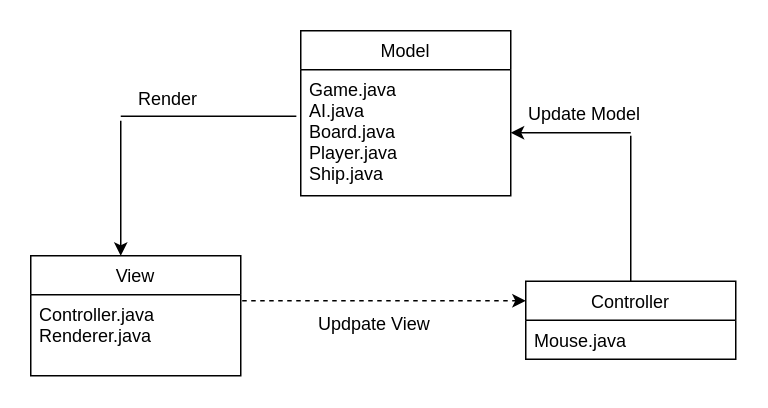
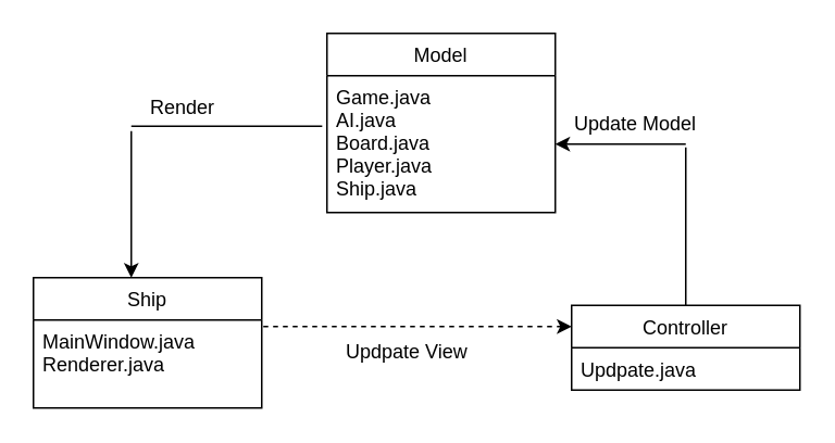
  <mxCell id="0" />
  <mxCell id="1" parent="0" />
  <mxCell id="2" value="Model" style="swimlane;fontStyle=0;childLayout=stackLayout;horizontal=1;startSize=26;fillColor=none;horizontalStack=0;resizeParent=1;resizeParentMax=0;resizeLast=0;collapsible=1;marginBottom=0;" vertex="1" parent="1"><mxGeometry x="200" y="20" width="140" height="110" as="geometry" /></mxCell>
  <mxCell id="3" value="Game.java&#10;AI.java&#10;Board.java&#10;Player.java&#10;Ship.java&#10;" style="text;strokeColor=none;fillColor=none;align=left;verticalAlign=top;spacingLeft=4;spacingRight=4;overflow=hidden;rotatable=0;points=[[0,0.5],[1,0.5]];portConstraint=eastwest;" vertex="1" parent="2"><mxGeometry y="26" width="140" height="84" as="geometry" /></mxCell>
  <mxCell id="4" value="Controller" style="swimlane;fontStyle=0;childLayout=stackLayout;horizontal=1;startSize=26;fillColor=none;horizontalStack=0;resizeParent=1;resizeParentMax=0;resizeLast=0;collapsible=1;marginBottom=0;" vertex="1" parent="1"><mxGeometry x="350" y="187" width="140" height="52" as="geometry" /></mxCell>
- <mxCell id="5" value="Mouse.java" style="text;strokeColor=none;fillColor=none;align=left;verticalAlign=top;spacingLeft=4;spacingRight=4;overflow=hidden;rotatable=0;points=[[0,0.5],[1,0.5]];portConstraint=eastwest;" vertex="1" parent="4"><mxGeometry y="26" width="140" height="26" as="geometry" /></mxCell>
- <mxCell id="6" value="View" style="swimlane;fontStyle=0;childLayout=stackLayout;horizontal=1;startSize=26;fillColor=none;horizontalStack=0;resizeParent=1;resizeParentMax=0;resizeLast=0;collapsible=1;marginBottom=0;" vertex="1" parent="1"><mxGeometry x="20" y="170" width="140" height="80" as="geometry" /></mxCell>
- <mxCell id="7" value="Controller.java&#10;Renderer.java&#10;" style="text;strokeColor=none;fillColor=none;align=left;verticalAlign=top;spacingLeft=4;spacingRight=4;overflow=hidden;rotatable=0;points=[[0,0.5],[1,0.5]];portConstraint=eastwest;" vertex="1" parent="6"><mxGeometry y="26" width="140" height="54" as="geometry" /></mxCell>
+ <mxCell id="5" value="Updpate.java" style="text;strokeColor=none;fillColor=none;align=left;verticalAlign=top;spacingLeft=4;spacingRight=4;overflow=hidden;rotatable=0;points=[[0,0.5],[1,0.5]];portConstraint=eastwest;" vertex="1" parent="4"><mxGeometry y="26" width="140" height="26" as="geometry" /></mxCell>
+ <mxCell id="6" value="Ship" style="swimlane;fontStyle=0;childLayout=stackLayout;horizontal=1;startSize=26;fillColor=none;horizontalStack=0;resizeParent=1;resizeParentMax=0;resizeLast=0;collapsible=1;marginBottom=0;" vertex="1" parent="1"><mxGeometry x="20" y="170" width="140" height="80" as="geometry" /></mxCell>
+ <mxCell id="7" value="MainWindow.java&#10;Renderer.java&#10;" style="text;strokeColor=none;fillColor=none;align=left;verticalAlign=top;spacingLeft=4;spacingRight=4;overflow=hidden;rotatable=0;points=[[0,0.5],[1,0.5]];portConstraint=eastwest;" vertex="1" parent="6"><mxGeometry y="26" width="140" height="54" as="geometry" /></mxCell>
  <mxCell id="8" value="" style="endArrow=classic;html=1;entryX=1;entryY=0.5;entryDx=0;entryDy=0;" edge="1" parent="1" target="3"><mxGeometry width="50" height="50" relative="1" as="geometry"><mxPoint x="420" y="88" as="sourcePoint" /><mxPoint x="70" y="300" as="targetPoint" /></mxGeometry></mxCell>
  <mxCell id="9" value="" style="endArrow=none;html=1;" edge="1" parent="1" source="4"><mxGeometry width="50" height="50" relative="1" as="geometry"><mxPoint x="20" y="350" as="sourcePoint" /><mxPoint x="420" y="90" as="targetPoint" /></mxGeometry></mxCell>
  <mxCell id="10" value="" style="endArrow=classic;html=1;entryX=0;entryY=0.25;entryDx=0;entryDy=0;exitX=1.007;exitY=0.074;exitDx=0;exitDy=0;exitPerimeter=0;dashed=1;" edge="1" parent="1" source="7" target="4"><mxGeometry width="50" height="50" relative="1" as="geometry"><mxPoint x="20" y="320" as="sourcePoint" /><mxPoint x="70" y="270" as="targetPoint" /></mxGeometry></mxCell>
  <mxCell id="11" value="Updpate View&lt;br&gt;" style="text;html=1;resizable=0;points=[];autosize=1;align=left;verticalAlign=top;spacingTop=-4;" vertex="1" parent="1"><mxGeometry x="210" y="206" width="90" height="20" as="geometry" /></mxCell>
  <mxCell id="12" value="Update Model&lt;br&gt;" style="text;html=1;resizable=0;points=[];autosize=1;align=left;verticalAlign=top;spacingTop=-4;" vertex="1" parent="1"><mxGeometry x="350" y="66" width="90" height="20" as="geometry" /></mxCell>
  <mxCell id="13" value="" style="endArrow=classic;html=1;" edge="1" parent="1"><mxGeometry width="50" height="50" relative="1" as="geometry"><mxPoint x="80" y="80" as="sourcePoint" /><mxPoint x="80" y="170" as="targetPoint" /></mxGeometry></mxCell>
  <mxCell id="14" value="Render&lt;br&gt;" style="text;html=1;resizable=0;points=[];autosize=1;align=left;verticalAlign=top;spacingTop=-4;" vertex="1" parent="1"><mxGeometry x="90" y="56" width="50" height="20" as="geometry" /></mxCell>
  <mxCell id="15" value="" style="endArrow=none;html=1;entryX=-0.021;entryY=0.369;entryDx=0;entryDy=0;entryPerimeter=0;" edge="1" parent="1" target="3"><mxGeometry width="50" height="50" relative="1" as="geometry"><mxPoint x="80" y="77" as="sourcePoint" /><mxPoint x="70" y="270" as="targetPoint" /></mxGeometry></mxCell>
